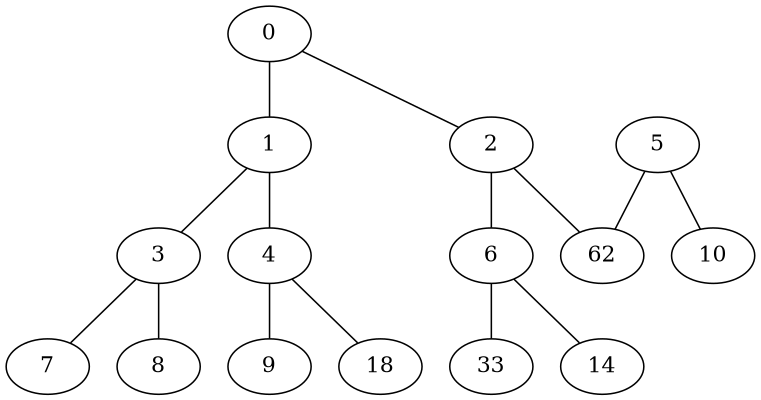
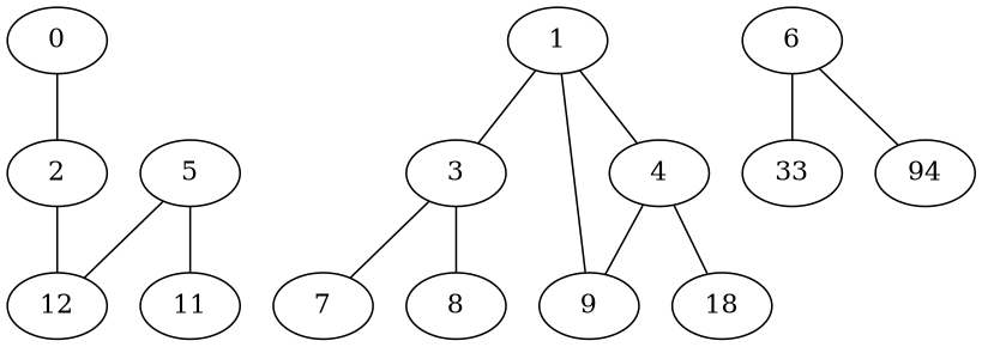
  graph {
    edge [weight=3]
    0
    1
    2
    3
    4
    6
-   12 [label=62]
+   12
    7
    8
    9
    n11 [label=18]
    5
-   11 [label=10]
+   11
    n14 [label=33]
-   14
-   0 -- 1 [weight=4]
+   14 [label=94]
+   9 -- 1 [weight=4]
    0 -- 2
    1 -- 3 [weight=4]
    1 -- 4 [weight=6]
-   2 -- 6 [weight=2]
    2 -- 12 [weight=2]
    3 -- 7
    3 -- 8 [weight=6]
    4 -- 9
    4 -- n11 [weight=2]
    6 -- n14
    6 -- 14 [weight=2]
    5 -- 12 [weight=6]
    5 -- 11 [weight=6]
  }
